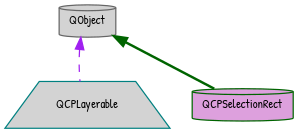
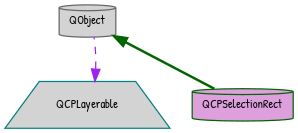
  digraph {
    fontname="Patrick Hand"
    node [fillcolor=lightgrey fontname="Patrick Hand" fontsize=10 shape=cylinder style=filled]
    edge [dir=back fontname="Patrick Hand" fontsize=10 labelfontname=Helvetica labelfontsize=10]
    n1 [color=darkgreen fillcolor=plum fontcolor=black height=0.2 label=QCPSelectionRect width=0.4]
    n2 [color=teal height=0.2 label=QCPLayerable shape=trapezium width=0.4]
    n3 [color=gray40 height=0.2 label=QObject width=0.4]
    n3 -> n1 [color=darkgreen style=bold]
-   n3 -> n2 [color=purple style=dashed]
+   n2 -> n3 [color=purple style=dashed]
  }
